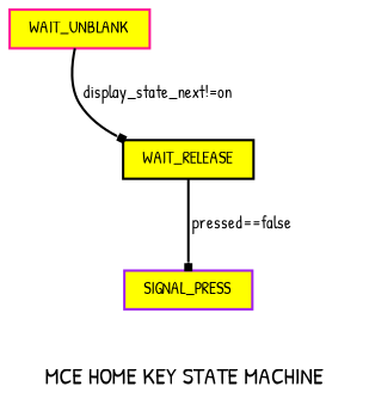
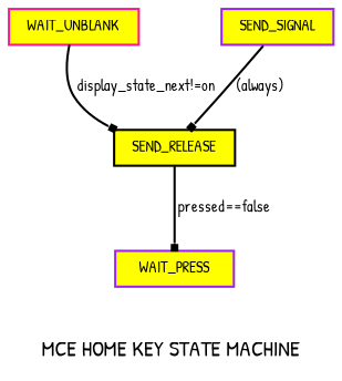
  digraph {
    fontname="Patrick Hand"
    fontsize=10
    label="MCE HOME KEY STATE MACHINE"
    nodesep=0.3
    ranksep=0.4
    node [color=purple fillcolor=yellow fontname="Patrick Hand" fontsize=7 shape=box style=filled]
    edge [arrowhead=box arrowsize=0.3 fontname="Patrick Hand" fontsize=7]
-   WAIT_PRESS [height=0.00001 width=0.00001 label=SIGNAL_PRESS]
+   WAIT_PRESS [height=0.00001 width=0.00001]
    WAIT_UNBLANK [color=deeppink height=0.00001 width=0.00001]
-   WAIT_RELEASE [color=black height=0.00001 width=0.00001]
+   WAIT_RELEASE [color=black height=0.00001 width=0.00001 label=SEND_RELEASE]
+   SEND_SIGNAL [height=0.00001 width=0.00001]
    WAIT_UNBLANK -> WAIT_RELEASE [label=" display_state_next!=on\l"]
    WAIT_RELEASE -> WAIT_PRESS [label=" pressed==false\l"]
+   SEND_SIGNAL -> WAIT_RELEASE [label=" (always)\l"]
  }
